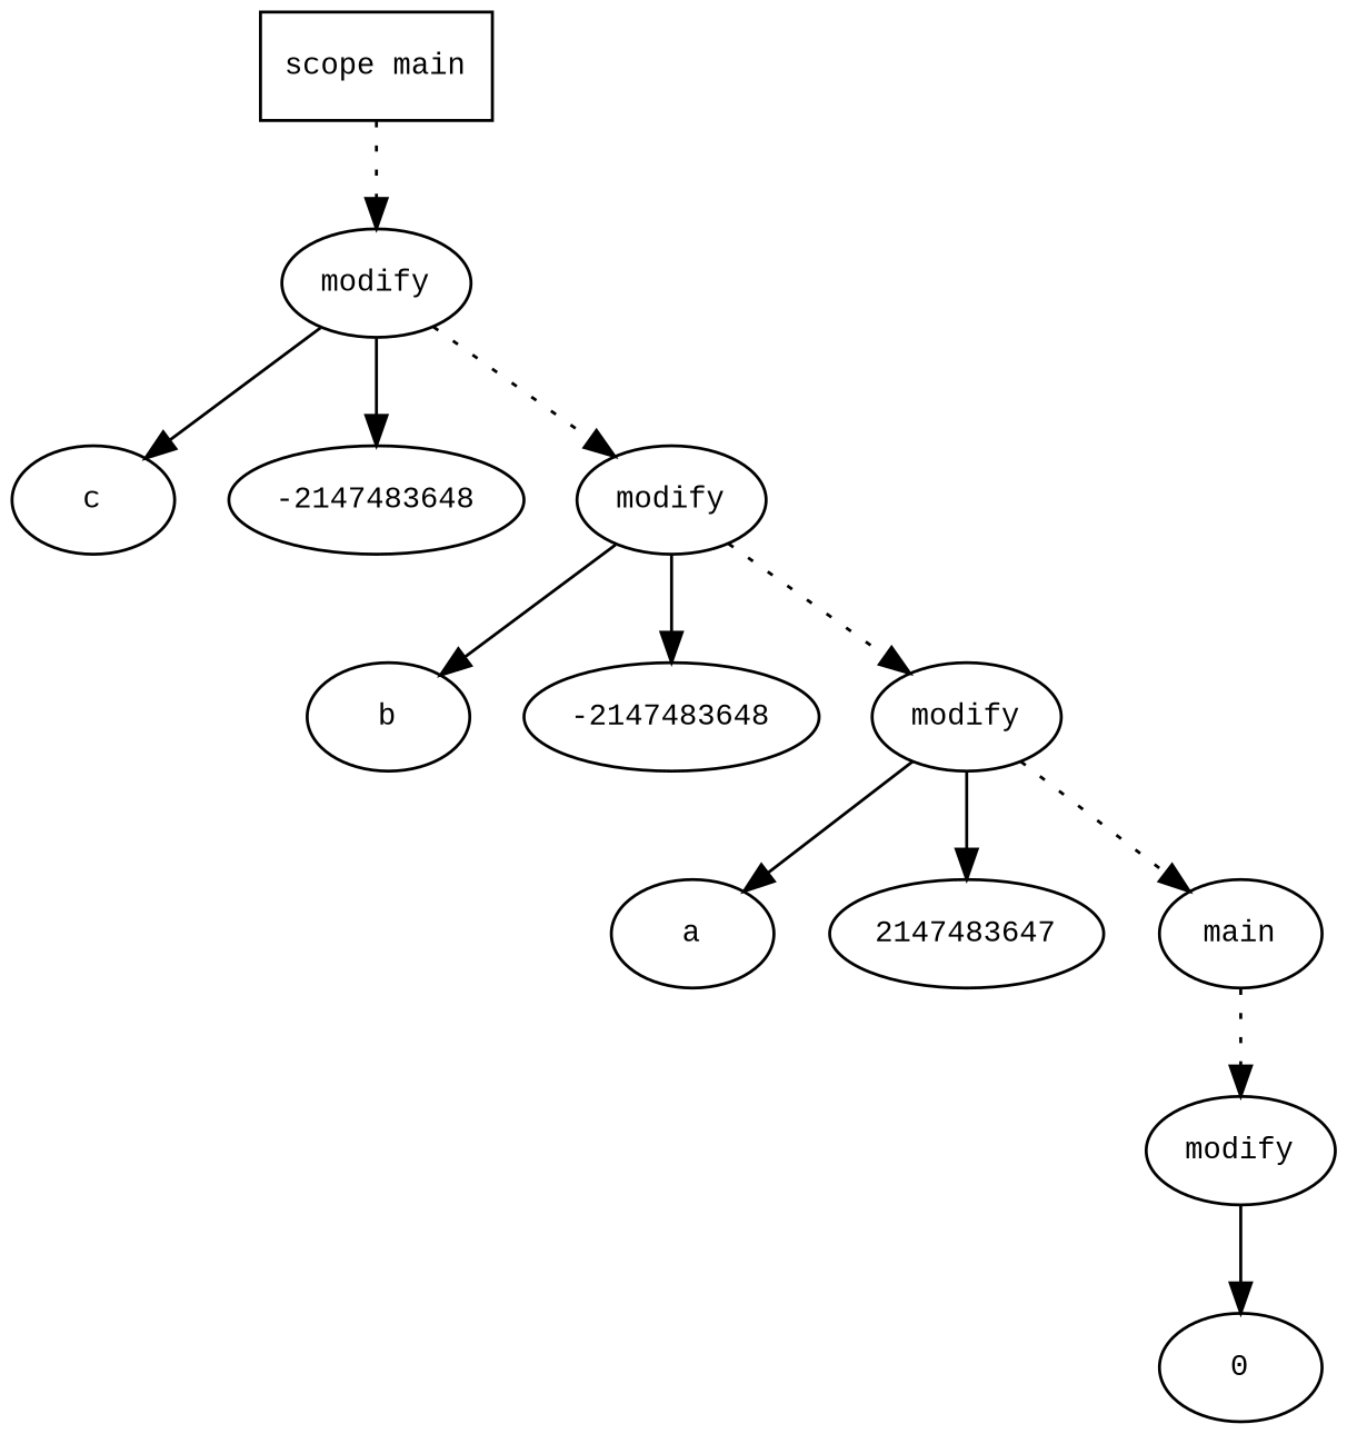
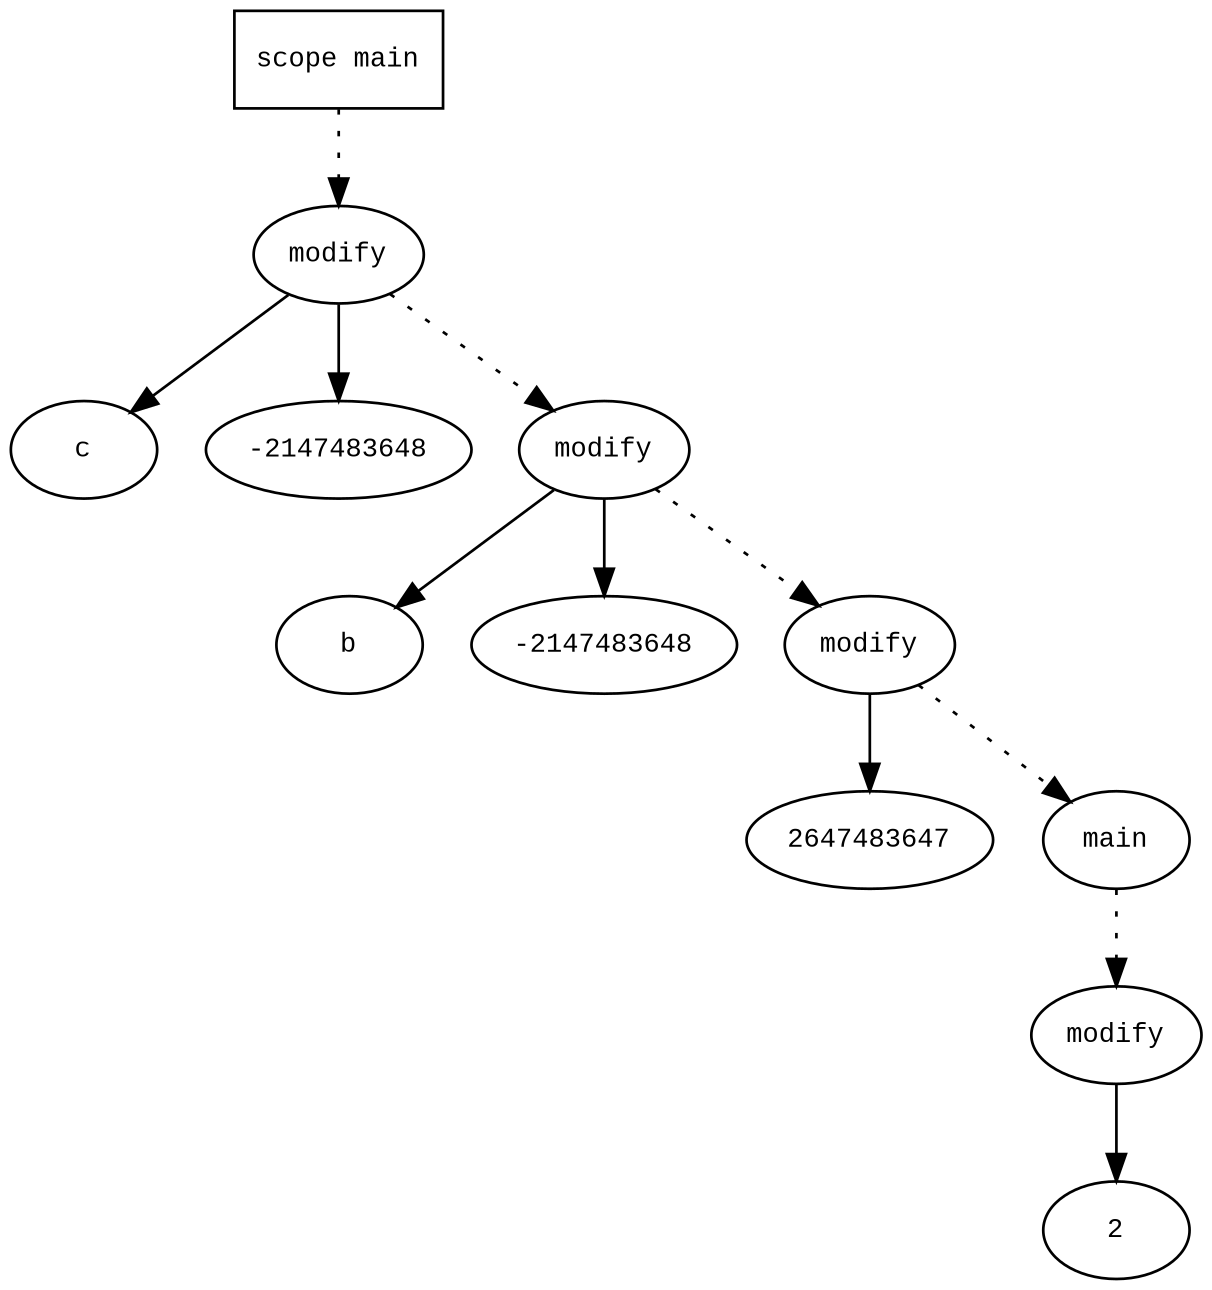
  digraph {
    fontname="Times New Roman"
    fontsize=10
    node [fontname="Courier New" fontsize=10 shape=ellipse]
    edge [fontname="Times New Roman" fontsize=10]
    n1 [label="scope main" shape=box]
    n2 [label=modify]
    n3 [label=c]
    n4 [label=-2147483648]
    n5 [label=modify]
    n6 [label=b]
    n7 [label=-2147483648]
    n8 [label=modify]
-   n9 [label=a]
-   n10 [label=2147483647]
+   n10 [label=2647483647]
    n11 [label=main]
    n12 [label=modify]
-   n13 [label=0]
+   n13 [label=2]
    n1 -> n2 [style=dotted]
    n2 -> n3
    n2 -> n4
    n2 -> n5 [style=dotted]
    n5 -> n6
    n5 -> n7
    n5 -> n8 [style=dotted]
-   n8 -> n9
    n8 -> n10
    n8 -> n11 [style=dotted]
    n11 -> n12 [style=dotted]
    n12 -> n13
  }
